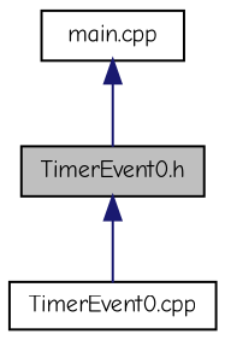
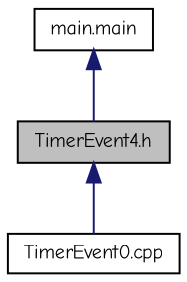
  digraph {
    fontname="Comic Neue"
    node [color=black fillcolor=white fontname="Comic Neue" fontsize=10 shape=record style=filled]
    edge [color=midnightblue dir=back fontname="Comic Neue" fontsize=10 labelfontname=Helvetica labelfontsize=10 style=solid]
-   n1 [fillcolor=grey75 fontcolor=black height=0.2 label="TimerEvent0.h" width=0.4]
+   n1 [fillcolor=grey75 fontcolor=black height=0.2 label="TimerEvent4.h" width=0.4]
    n2 [height=0.2 label="TimerEvent0.cpp" width=0.4]
-   n3 [height=0.2 label="main.cpp" width=0.4]
+   n3 [height=0.2 label="main.main" width=0.4]
    n1 -> n2
    n3 -> n1
  }
